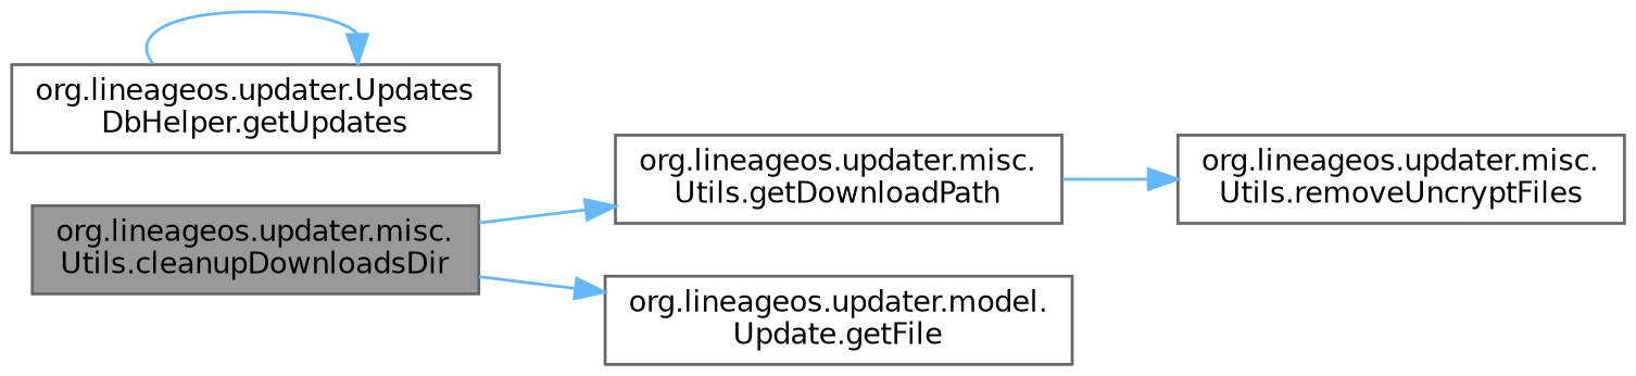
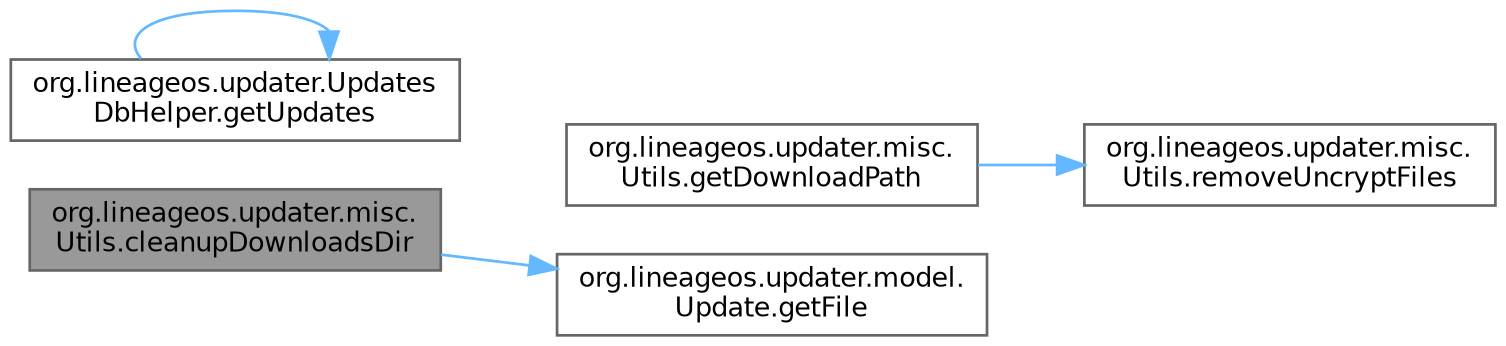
  digraph {
    rankdir=LR
    node [color=grey40 fillcolor=white fontname=Helvetica fontsize=10 shape=box style=filled]
    edge [color=steelblue1 fontname=Helvetica fontsize=10 labelfontname=Helvetica labelfontsize=10 style=solid]
    n1 [color=gray40 fillcolor=grey60 fontcolor=black height=0.2 label="org.lineageos.updater.misc.\lUtils.cleanupDownloadsDir" width=0.4]
    n2 [height=0.2 label="org.lineageos.updater.misc.\lUtils.getDownloadPath" width=0.4]
    n3 [height=0.2 label="org.lineageos.updater.model.\lUpdate.getFile" width=0.4]
    n4 [height=0.2 label="org.lineageos.updater.misc.\lUtils.removeUncryptFiles" width=0.4]
    n5 [height=0.2 label="org.lineageos.updater.Updates\lDbHelper.getUpdates" width=0.4]
-   n1 -> n2
    n1 -> n3
    n2 -> n4
    n5 -> n5
  }
